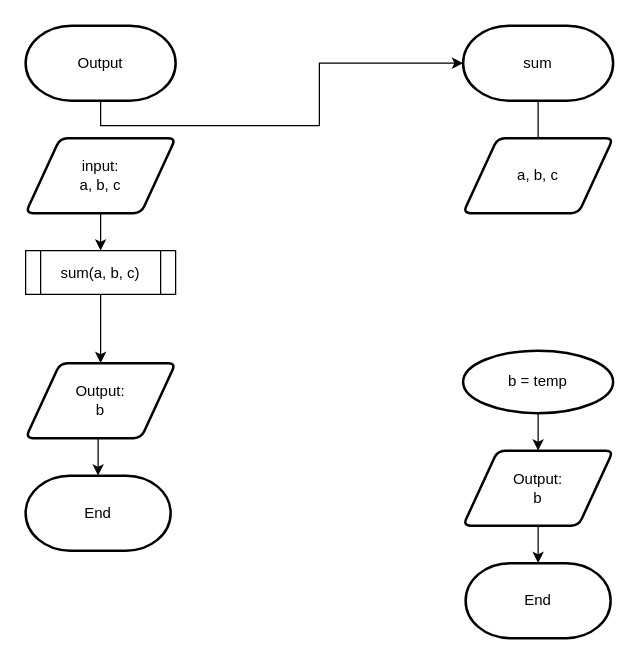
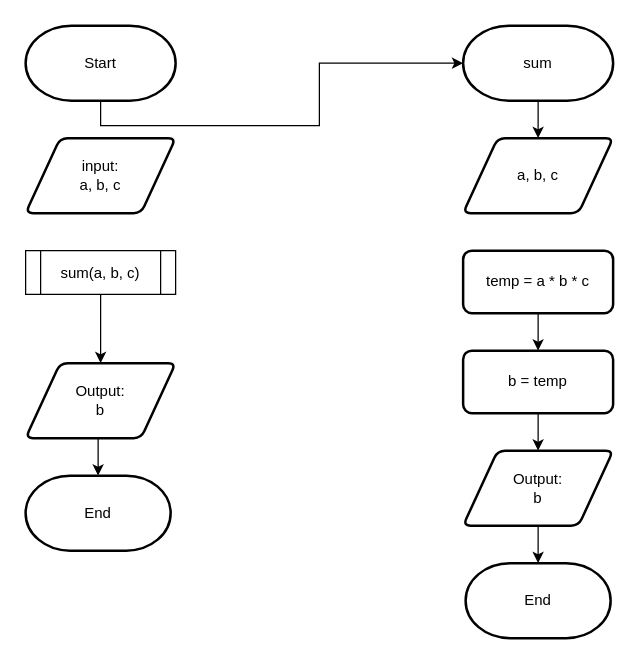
  <mxCell id="0" />
  <mxCell id="1" parent="0" />
  <mxCell id="2" style="edgeStyle=orthogonalEdgeStyle;rounded=0;orthogonalLoop=1;jettySize=auto;html=1;exitX=0.5;exitY=1;exitDx=0;exitDy=0;exitPerimeter=0;" edge="1" parent="1" source="3" target="12"><mxGeometry relative="1" as="geometry" /></mxCell>
- <mxCell id="3" value="Output" style="strokeWidth=2;html=1;shape=mxgraph.flowchart.terminator;whiteSpace=wrap;" vertex="1" parent="1"><mxGeometry x="20" y="20" width="120" height="60" as="geometry" /></mxCell>
- <mxCell id="4" style="edgeStyle=orthogonalEdgeStyle;rounded=0;orthogonalLoop=1;jettySize=auto;html=1;exitX=0.5;exitY=1;exitDx=0;exitDy=0;" edge="1" parent="1" source="5" target="7"><mxGeometry relative="1" as="geometry" /></mxCell>
+ <mxCell id="3" value="Start" style="strokeWidth=2;html=1;shape=mxgraph.flowchart.terminator;whiteSpace=wrap;" vertex="1" parent="1"><mxGeometry x="20" y="20" width="120" height="60" as="geometry" /></mxCell>
  <mxCell id="5" value="input:&lt;br&gt;a, b, c" style="shape=parallelogram;html=1;strokeWidth=2;perimeter=parallelogramPerimeter;whiteSpace=wrap;rounded=1;arcSize=12;size=0.23;" vertex="1" parent="1"><mxGeometry x="20" y="110" width="120" height="60" as="geometry" /></mxCell>
  <mxCell id="6" style="edgeStyle=orthogonalEdgeStyle;rounded=0;orthogonalLoop=1;jettySize=auto;html=1;exitX=0.5;exitY=1;exitDx=0;exitDy=0;entryX=0.5;entryY=0;entryDx=0;entryDy=0;" edge="1" parent="1" source="7" target="9"><mxGeometry relative="1" as="geometry" /></mxCell>
  <mxCell id="7" value="sum(a, b, c)" style="shape=process;whiteSpace=wrap;html=1;backgroundOutline=1;" vertex="1" parent="1"><mxGeometry x="20" y="200" width="120" height="35" as="geometry" /></mxCell>
  <mxCell id="8" style="edgeStyle=orthogonalEdgeStyle;rounded=0;orthogonalLoop=1;jettySize=auto;html=1;exitX=0.5;exitY=1;exitDx=0;exitDy=0;entryX=0.5;entryY=0;entryDx=0;entryDy=0;entryPerimeter=0;" edge="1" parent="1" source="9" target="10"><mxGeometry relative="1" as="geometry" /></mxCell>
  <mxCell id="9" value="Output:&lt;br&gt;b" style="shape=parallelogram;html=1;strokeWidth=2;perimeter=parallelogramPerimeter;whiteSpace=wrap;rounded=1;arcSize=12;size=0.23;" vertex="1" parent="1"><mxGeometry x="20" y="290" width="120" height="60" as="geometry" /></mxCell>
  <mxCell id="10" value="End" style="strokeWidth=2;html=1;shape=mxgraph.flowchart.terminator;whiteSpace=wrap;" vertex="1" parent="1"><mxGeometry x="20" y="380" width="116" height="60" as="geometry" /></mxCell>
- <mxCell id="11" style="edgeStyle=orthogonalEdgeStyle;rounded=0;orthogonalLoop=1;jettySize=auto;html=1;exitX=0.5;exitY=1;exitDx=0;exitDy=0;exitPerimeter=0;endArrow=none;" edge="1" parent="1" source="12" target="13"><mxGeometry relative="1" as="geometry" /></mxCell>
+ <mxCell id="11" style="edgeStyle=orthogonalEdgeStyle;rounded=0;orthogonalLoop=1;jettySize=auto;html=1;exitX=0.5;exitY=1;exitDx=0;exitDy=0;exitPerimeter=0;" edge="1" parent="1" source="12" target="13"><mxGeometry relative="1" as="geometry" /></mxCell>
  <mxCell id="12" value="sum" style="strokeWidth=2;html=1;shape=mxgraph.flowchart.terminator;whiteSpace=wrap;" vertex="1" parent="1"><mxGeometry x="370" y="20" width="120" height="60" as="geometry" /></mxCell>
  <mxCell id="13" value="a, b, c" style="shape=parallelogram;html=1;strokeWidth=2;perimeter=parallelogramPerimeter;whiteSpace=wrap;rounded=1;arcSize=12;size=0.23;" vertex="1" parent="1"><mxGeometry x="370" y="110" width="120" height="60" as="geometry" /></mxCell>
+ <mxCell id="14" style="edgeStyle=orthogonalEdgeStyle;rounded=0;orthogonalLoop=1;jettySize=auto;html=1;exitX=0.5;exitY=1;exitDx=0;exitDy=0;entryX=0.5;entryY=0;entryDx=0;entryDy=0;" edge="1" parent="1" source="15" target="17"><mxGeometry relative="1" as="geometry" /></mxCell>
+ <mxCell id="15" value="temp = a * b * c" style="rounded=1;whiteSpace=wrap;html=1;absoluteArcSize=1;arcSize=14;strokeWidth=2;" vertex="1" parent="1"><mxGeometry x="370" y="200" width="120" height="50" as="geometry" /></mxCell>
  <mxCell id="16" style="edgeStyle=orthogonalEdgeStyle;rounded=0;orthogonalLoop=1;jettySize=auto;html=1;exitX=0.5;exitY=1;exitDx=0;exitDy=0;entryX=0.5;entryY=0;entryDx=0;entryDy=0;" edge="1" parent="1" source="17" target="19"><mxGeometry relative="1" as="geometry" /></mxCell>
- <mxCell id="17" value="b = temp" style="ellipse;whiteSpace=wrap;html=1;absoluteArcSize=1;arcSize=14;strokeWidth=2;" vertex="1" parent="1"><mxGeometry x="370" y="280" width="120" height="50" as="geometry" /></mxCell>
+ <mxCell id="17" value="b = temp" style="rounded=1;whiteSpace=wrap;html=1;absoluteArcSize=1;arcSize=14;strokeWidth=2;" vertex="1" parent="1"><mxGeometry x="370" y="280" width="120" height="50" as="geometry" /></mxCell>
  <mxCell id="18" style="edgeStyle=orthogonalEdgeStyle;rounded=0;orthogonalLoop=1;jettySize=auto;html=1;exitX=0.5;exitY=1;exitDx=0;exitDy=0;entryX=0.5;entryY=0;entryDx=0;entryDy=0;entryPerimeter=0;" edge="1" parent="1" source="19" target="20"><mxGeometry relative="1" as="geometry" /></mxCell>
  <mxCell id="19" value="Output:&lt;br&gt;b" style="shape=parallelogram;html=1;strokeWidth=2;perimeter=parallelogramPerimeter;whiteSpace=wrap;rounded=1;arcSize=12;size=0.23;" vertex="1" parent="1"><mxGeometry x="370" y="360" width="120" height="60" as="geometry" /></mxCell>
  <mxCell id="20" value="End" style="strokeWidth=2;html=1;shape=mxgraph.flowchart.terminator;whiteSpace=wrap;" vertex="1" parent="1"><mxGeometry x="372" y="450" width="116" height="60" as="geometry" /></mxCell>
